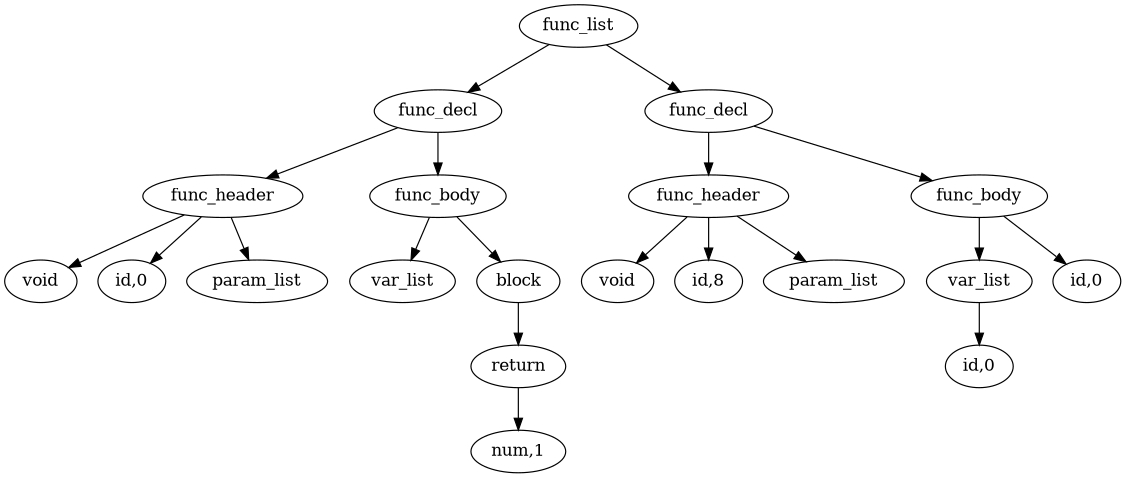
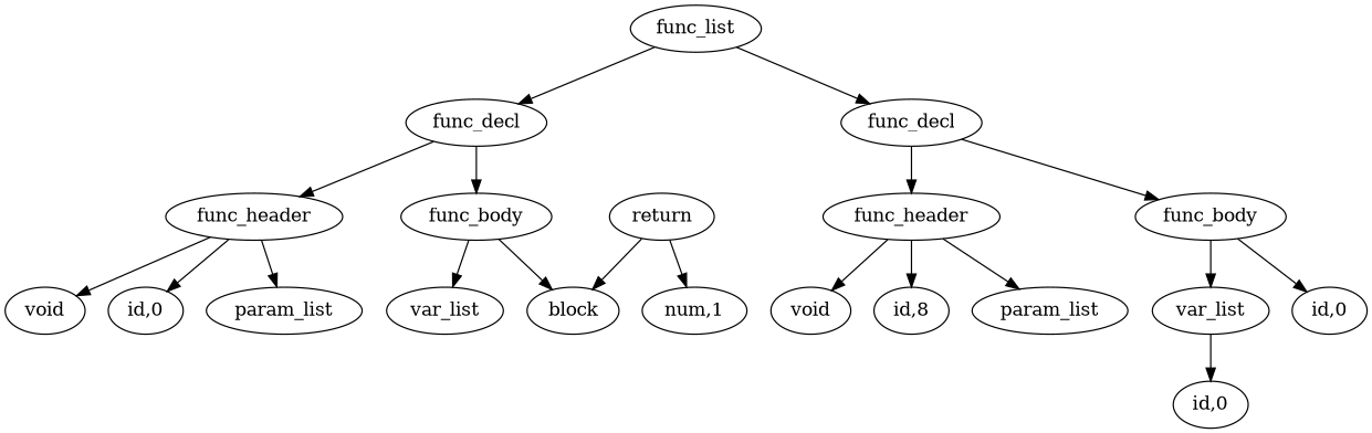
  digraph {
    fontname="DejaVu Serif"
    ordering=out
    node [fontname="DejaVu Serif"]
    edge [fontname="DejaVu Serif"]
    n1 [label=func_list]
    n2 [label=func_decl]
    n3 [label=func_decl]
    n4 [label=func_header]
    n5 [label=func_body]
    n6 [label=func_header]
    n7 [label=func_body]
    n8 [label=void]
    n9 [label="id,0"]
    n10 [label=param_list]
    n11 [label=var_list]
    n12 [label=block]
    n13 [label=return]
    n14 [label="num,1"]
    n15 [label=void]
    n16 [label="id,8"]
    n17 [label=param_list]
    n18 [label=var_list]
    n19 [label="id,0"]
    n20 [label="id,0"]
    n1 -> n2
    n1 -> n3
    n2 -> n4
    n2 -> n5
    n3 -> n6
    n3 -> n7
    n4 -> n8
    n4 -> n9
    n4 -> n10
    n5 -> n11
    n5 -> n12
    n6 -> n15
    n6 -> n16
    n6 -> n17
    n7 -> n18
    n7 -> n19
-   n12 -> n13
+   n13 -> n12
    n13 -> n14
    n18 -> n20
  }
